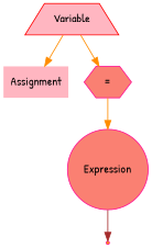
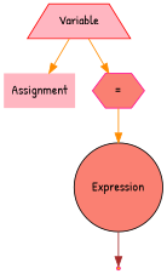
  digraph {
    fontname="Patrick Hand"
    node [color=black fillcolor=lightpink fontname="Patrick Hand" style=filled]
    edge [color=darkorange fontname="Patrick Hand"]
    n1 [label=Assignment shape=plaintext]
    n2 [color=red label=Variable shape=trapezium]
    n3 [color=deeppink fillcolor=salmon label="=" shape=hexagon]
    end [color=deeppink fillcolor=orange shape=point]
-   n5 [color=deeppink fillcolor=salmon label=Expression shape=circle]
+   n5 [fillcolor=salmon label=Expression shape=circle]
    n2 -> n1
    n2 -> n3
    n3 -> n5
    n5 -> end [color=brown]
  }
